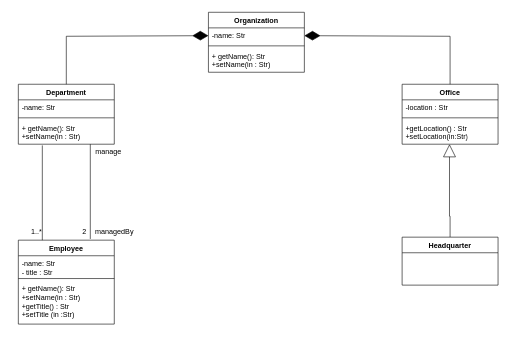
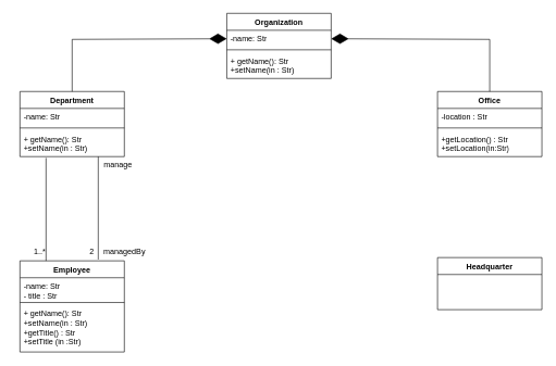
  <mxCell id="0" style=";html=1;" />
  <mxCell id="1" style=";html=1;" parent="0" />
  <mxCell id="2" value="Department" style="swimlane;fontStyle=1;align=center;verticalAlign=top;childLayout=stackLayout;horizontal=1;startSize=26;horizontalStack=0;resizeParent=1;resizeParentMax=0;resizeLast=0;collapsible=1;marginBottom=0;whiteSpace=wrap;html=1;" vertex="1" parent="1"><mxGeometry x="30" y="140" width="160" height="100" as="geometry"><mxRectangle x="400" y="420" width="110" height="30" as="alternateBounds" /></mxGeometry></mxCell>
  <mxCell id="3" value="-name: Str" style="text;strokeColor=none;fillColor=none;align=left;verticalAlign=top;spacingLeft=4;spacingRight=4;overflow=hidden;rotatable=0;points=[[0,0.5],[1,0.5]];portConstraint=eastwest;whiteSpace=wrap;html=1;" vertex="1" parent="2"><mxGeometry y="26" width="160" height="26" as="geometry" /></mxCell>
  <mxCell id="4" value="" style="line;strokeWidth=1;fillColor=none;align=left;verticalAlign=middle;spacingTop=-1;spacingLeft=3;spacingRight=3;rotatable=0;labelPosition=right;points=[];portConstraint=eastwest;strokeColor=inherit;" vertex="1" parent="2"><mxGeometry y="52" width="160" height="8" as="geometry" /></mxCell>
  <mxCell id="5" value="+ getName(): Str&lt;br style=&quot;border-color: var(--border-color);&quot;&gt;+setName(in : Str)" style="text;strokeColor=none;fillColor=none;align=left;verticalAlign=top;spacingLeft=4;spacingRight=4;overflow=hidden;rotatable=0;points=[[0,0.5],[1,0.5]];portConstraint=eastwest;whiteSpace=wrap;html=1;" vertex="1" parent="2"><mxGeometry y="60" width="160" height="40" as="geometry" /></mxCell>
- <mxCell id="6" style="edgeStyle=orthogonalEdgeStyle;rounded=0;orthogonalLoop=1;jettySize=auto;html=1;exitX=0.5;exitY=0;exitDx=0;exitDy=0;entryX=0.494;entryY=1;entryDx=0;entryDy=0;entryPerimeter=0;endArrow=block;endFill=0;strokeWidth=1;endSize=19;" edge="1" parent="1" source="7" target="11"><mxGeometry relative="1" as="geometry"><Array as="points"><mxPoint x="749" y="360" /></Array></mxGeometry></mxCell>
  <mxCell id="7" value="Headquarter" style="swimlane;fontStyle=1;align=center;verticalAlign=top;childLayout=stackLayout;horizontal=1;startSize=26;horizontalStack=0;resizeParent=1;resizeParentMax=0;resizeLast=0;collapsible=1;marginBottom=0;whiteSpace=wrap;html=1;" vertex="1" parent="1"><mxGeometry x="670" y="395" width="160" height="80" as="geometry" /></mxCell>
  <mxCell id="8" value="Office" style="swimlane;fontStyle=1;align=center;verticalAlign=top;childLayout=stackLayout;horizontal=1;startSize=26;horizontalStack=0;resizeParent=1;resizeParentMax=0;resizeLast=0;collapsible=1;marginBottom=0;whiteSpace=wrap;html=1;" vertex="1" parent="1"><mxGeometry x="670" y="140" width="160" height="100" as="geometry" /></mxCell>
  <mxCell id="9" value="-location : Str" style="text;strokeColor=none;fillColor=none;align=left;verticalAlign=top;spacingLeft=4;spacingRight=4;overflow=hidden;rotatable=0;points=[[0,0.5],[1,0.5]];portConstraint=eastwest;whiteSpace=wrap;html=1;" vertex="1" parent="8"><mxGeometry y="26" width="160" height="26" as="geometry" /></mxCell>
  <mxCell id="10" value="" style="line;strokeWidth=1;fillColor=none;align=left;verticalAlign=middle;spacingTop=-1;spacingLeft=3;spacingRight=3;rotatable=0;labelPosition=right;points=[];portConstraint=eastwest;strokeColor=inherit;" vertex="1" parent="8"><mxGeometry y="52" width="160" height="8" as="geometry" /></mxCell>
  <mxCell id="11" value="+getLocation() : Str&lt;br&gt;+setLocation(in:Str)" style="text;strokeColor=none;fillColor=none;align=left;verticalAlign=top;spacingLeft=4;spacingRight=4;overflow=hidden;rotatable=0;points=[[0,0.5],[1,0.5]];portConstraint=eastwest;whiteSpace=wrap;html=1;" vertex="1" parent="8"><mxGeometry y="60" width="160" height="40" as="geometry" /></mxCell>
  <mxCell id="12" value="Organization" style="swimlane;fontStyle=1;align=center;verticalAlign=top;childLayout=stackLayout;horizontal=1;startSize=26;horizontalStack=0;resizeParent=1;resizeParentMax=0;resizeLast=0;collapsible=1;marginBottom=0;whiteSpace=wrap;html=1;" vertex="1" parent="1"><mxGeometry x="347" y="20" width="160" height="100" as="geometry" /></mxCell>
  <mxCell id="13" value="-name: Str" style="text;strokeColor=none;fillColor=none;align=left;verticalAlign=top;spacingLeft=4;spacingRight=4;overflow=hidden;rotatable=0;points=[[0,0.5],[1,0.5]];portConstraint=eastwest;whiteSpace=wrap;html=1;" vertex="1" parent="12"><mxGeometry y="26" width="160" height="26" as="geometry" /></mxCell>
  <mxCell id="14" value="" style="line;strokeWidth=1;fillColor=none;align=left;verticalAlign=middle;spacingTop=-1;spacingLeft=3;spacingRight=3;rotatable=0;labelPosition=right;points=[];portConstraint=eastwest;strokeColor=inherit;" vertex="1" parent="12"><mxGeometry y="52" width="160" height="8" as="geometry" /></mxCell>
  <mxCell id="15" value="+ getName(): Str&lt;br&gt;+setName(in : Str)" style="text;strokeColor=none;fillColor=none;align=left;verticalAlign=top;spacingLeft=4;spacingRight=4;overflow=hidden;rotatable=0;points=[[0,0.5],[1,0.5]];portConstraint=eastwest;whiteSpace=wrap;html=1;" vertex="1" parent="12"><mxGeometry y="60" width="160" height="40" as="geometry" /></mxCell>
  <mxCell id="16" value="" style="endArrow=diamondThin;endFill=1;endSize=24;html=1;rounded=0;exitX=0.5;exitY=0;exitDx=0;exitDy=0;entryX=0;entryY=0.5;entryDx=0;entryDy=0;" edge="1" parent="1" source="2" target="13"><mxGeometry width="160" relative="1" as="geometry"><mxPoint x="190" y="50" as="sourcePoint" /><mxPoint x="350" y="50" as="targetPoint" /><Array as="points"><mxPoint x="110" y="60" /></Array></mxGeometry></mxCell>
  <mxCell id="17" value="" style="endArrow=diamondThin;endFill=1;endSize=24;html=1;rounded=0;exitX=0.5;exitY=0;exitDx=0;exitDy=0;entryX=1;entryY=0.5;entryDx=0;entryDy=0;" edge="1" parent="1" source="8" target="13"><mxGeometry width="160" relative="1" as="geometry"><mxPoint x="540" y="150" as="sourcePoint" /><mxPoint x="777" y="69" as="targetPoint" /><Array as="points"><mxPoint x="750" y="60" /></Array></mxGeometry></mxCell>
  <mxCell id="18" style="edgeStyle=orthogonalEdgeStyle;rounded=0;orthogonalLoop=1;jettySize=auto;html=1;exitX=0.25;exitY=0;exitDx=0;exitDy=0;" edge="1" parent="1" source="19"><mxGeometry relative="1" as="geometry"><mxPoint x="70" y="400" as="targetPoint" /></mxGeometry></mxCell>
  <mxCell id="19" value="Employee" style="swimlane;fontStyle=1;align=center;verticalAlign=top;childLayout=stackLayout;horizontal=1;startSize=26;horizontalStack=0;resizeParent=1;resizeParentMax=0;resizeLast=0;collapsible=1;marginBottom=0;whiteSpace=wrap;html=1;" vertex="1" parent="1"><mxGeometry x="30" y="400" width="160" height="140" as="geometry" /></mxCell>
  <mxCell id="20" value="-name: Str&lt;br&gt;- title : Str" style="text;strokeColor=none;fillColor=none;align=left;verticalAlign=top;spacingLeft=4;spacingRight=4;overflow=hidden;rotatable=0;points=[[0,0.5],[1,0.5]];portConstraint=eastwest;whiteSpace=wrap;html=1;" vertex="1" parent="19"><mxGeometry y="26" width="160" height="34" as="geometry" /></mxCell>
  <mxCell id="21" value="" style="line;strokeWidth=1;fillColor=none;align=left;verticalAlign=middle;spacingTop=-1;spacingLeft=3;spacingRight=3;rotatable=0;labelPosition=right;points=[];portConstraint=eastwest;strokeColor=inherit;" vertex="1" parent="19"><mxGeometry y="60" width="160" height="8" as="geometry" /></mxCell>
  <mxCell id="22" value="+ getName(): Str&lt;br style=&quot;border-color: var(--border-color);&quot;&gt;+setName(in : Str)&lt;br&gt;+getTitle() : Str&lt;br&gt;+setTitle (in :Str)" style="text;strokeColor=none;fillColor=none;align=left;verticalAlign=top;spacingLeft=4;spacingRight=4;overflow=hidden;rotatable=0;points=[[0,0.5],[1,0.5]];portConstraint=eastwest;whiteSpace=wrap;html=1;" vertex="1" parent="19"><mxGeometry y="68" width="160" height="72" as="geometry" /></mxCell>
  <mxCell id="23" value="" style="endArrow=none;endFill=0;html=1;rounded=0;entryX=0.25;entryY=1.05;entryDx=0;entryDy=0;entryPerimeter=0;" edge="1" parent="1" target="5"><mxGeometry width="160" relative="1" as="geometry"><mxPoint x="70" y="400" as="sourcePoint" /><mxPoint x="70" y="250" as="targetPoint" /><Array as="points" /></mxGeometry></mxCell>
  <mxCell id="24" value="" style="endArrow=none;endFill=0;html=1;rounded=0;exitX=0.25;exitY=0;exitDx=0;exitDy=0;entryX=0.25;entryY=1.05;entryDx=0;entryDy=0;entryPerimeter=0;" edge="1" parent="1"><mxGeometry width="160" relative="1" as="geometry"><mxPoint x="150" y="398" as="sourcePoint" /><mxPoint x="150" y="240" as="targetPoint" /><Array as="points" /></mxGeometry></mxCell>
  <mxCell id="25" value="&lt;span style=&quot;font-weight: normal;&quot;&gt;manage&lt;/span&gt;" style="text;align=center;fontStyle=1;verticalAlign=middle;spacingLeft=3;spacingRight=3;strokeColor=none;rotatable=0;points=[[0,0.5],[1,0.5]];portConstraint=eastwest;html=1;" vertex="1" parent="1"><mxGeometry x="140" y="240" width="80" height="26" as="geometry" /></mxCell>
  <mxCell id="26" value="&lt;span style=&quot;font-weight: normal;&quot;&gt;managedBy&lt;/span&gt;" style="text;align=center;fontStyle=1;verticalAlign=middle;spacingLeft=3;spacingRight=3;strokeColor=none;rotatable=0;points=[[0,0.5],[1,0.5]];portConstraint=eastwest;html=1;" vertex="1" parent="1"><mxGeometry x="150" y="374" width="80" height="26" as="geometry" /></mxCell>
  <mxCell id="27" value="&lt;span style=&quot;font-weight: normal;&quot;&gt;2&lt;/span&gt;" style="text;align=center;fontStyle=1;verticalAlign=middle;spacingLeft=3;spacingRight=3;strokeColor=none;rotatable=0;points=[[0,0.5],[1,0.5]];portConstraint=eastwest;html=1;" vertex="1" parent="1"><mxGeometry x="130" y="377" width="20" height="20" as="geometry" /></mxCell>
  <mxCell id="28" value="&lt;span style=&quot;font-weight: 400;&quot;&gt;1..*&lt;/span&gt;" style="text;align=center;fontStyle=1;verticalAlign=middle;spacingLeft=3;spacingRight=3;strokeColor=none;rotatable=0;points=[[0,0.5],[1,0.5]];portConstraint=eastwest;html=1;" vertex="1" parent="1"><mxGeometry x="20" y="374" width="80" height="26" as="geometry" /></mxCell>
